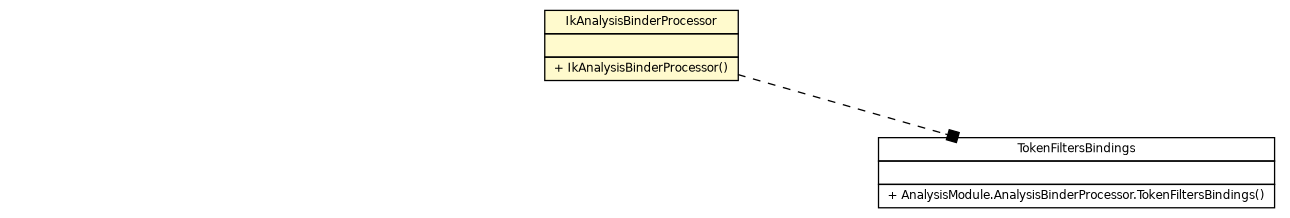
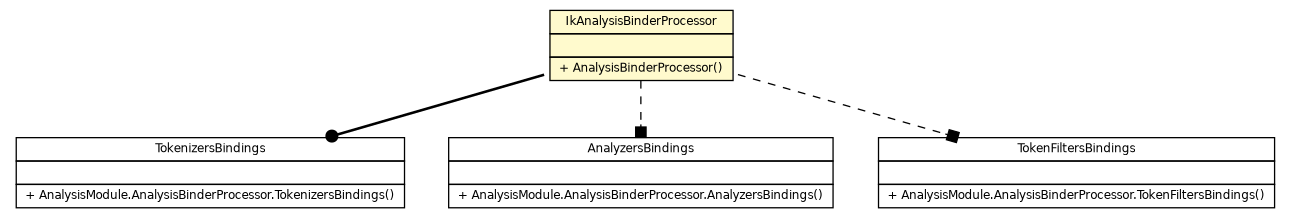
  digraph {
    node [fontcolor=black fontname=Helvetica fontsize=9.0 shape=plaintext]
    edge [arrowhead=box color=black fontcolor=black fontname=Helvetica fontsize=10.0 headport=p labelfontname=Helvetica labelfontsize=10 style=dashed tailport=p]
-   n1 [label=<<table border="0" cellborder="1" cellspacing="0" cellpadding="2" port="p" bgcolor="lemonChiffon" href="./IkAnalysisBinderProcessor.html"> 		<tr><td><table border="0" cellspacing="0" cellpadding="1"> 			<tr><td> IkAnalysisBinderProcessor </td></tr> 		</table></td></tr> 		<tr><td><table border="0" cellspacing="0" cellpadding="1"> 			<tr><td align="left">  </td></tr> 		</table></td></tr> 		<tr><td><table border="0" cellspacing="0" cellpadding="1"> 			<tr><td align="left"> + IkAnalysisBinderProcessor() </td></tr> 		</table></td></tr> 		</table>>]
+   n1 [label=<<table border="0" cellborder="1" cellspacing="0" cellpadding="2" port="p" bgcolor="lemonChiffon" href="./IkAnalysisBinderProcessor.html"> 		<tr><td><table border="0" cellspacing="0" cellpadding="1"> 			<tr><td> IkAnalysisBinderProcessor </td></tr> 		</table></td></tr> 		<tr><td><table border="0" cellspacing="0" cellpadding="1"> 			<tr><td align="left">  </td></tr> 		</table></td></tr> 		<tr><td><table border="0" cellspacing="0" cellpadding="1"> 			<tr><td align="left"> + AnalysisBinderProcessor() </td></tr> 		</table></td></tr> 		</table>>]
+   n2 [label=<<table border="0" cellborder="1" cellspacing="0" cellpadding="2" port="p" href="http://java.sun.com/j2se/1.4.2/docs/api/org/elasticsearch/index/analysis/AnalysisModule/AnalysisBinderProcessor/TokenizersBindings.html"> 		<tr><td><table border="0" cellspacing="0" cellpadding="1"> 			<tr><td> TokenizersBindings </td></tr> 		</table></td></tr> 		<tr><td><table border="0" cellspacing="0" cellpadding="1"> 			<tr><td align="left">  </td></tr> 		</table></td></tr> 		<tr><td><table border="0" cellspacing="0" cellpadding="1"> 			<tr><td align="left"> + AnalysisModule.AnalysisBinderProcessor.TokenizersBindings() </td></tr> 		</table></td></tr> 		</table>>]
+   n3 [label=<<table border="0" cellborder="1" cellspacing="0" cellpadding="2" port="p" href="http://java.sun.com/j2se/1.4.2/docs/api/org/elasticsearch/index/analysis/AnalysisModule/AnalysisBinderProcessor/AnalyzersBindings.html"> 		<tr><td><table border="0" cellspacing="0" cellpadding="1"> 			<tr><td> AnalyzersBindings </td></tr> 		</table></td></tr> 		<tr><td><table border="0" cellspacing="0" cellpadding="1"> 			<tr><td align="left">  </td></tr> 		</table></td></tr> 		<tr><td><table border="0" cellspacing="0" cellpadding="1"> 			<tr><td align="left"> + AnalysisModule.AnalysisBinderProcessor.AnalyzersBindings() </td></tr> 		</table></td></tr> 		</table>>]
    n4 [label=<<table border="0" cellborder="1" cellspacing="0" cellpadding="2" port="p" href="http://java.sun.com/j2se/1.4.2/docs/api/org/elasticsearch/index/analysis/AnalysisModule/AnalysisBinderProcessor/TokenFiltersBindings.html"> 		<tr><td><table border="0" cellspacing="0" cellpadding="1"> 			<tr><td> TokenFiltersBindings </td></tr> 		</table></td></tr> 		<tr><td><table border="0" cellspacing="0" cellpadding="1"> 			<tr><td align="left">  </td></tr> 		</table></td></tr> 		<tr><td><table border="0" cellspacing="0" cellpadding="1"> 			<tr><td align="left"> + AnalysisModule.AnalysisBinderProcessor.TokenFiltersBindings() </td></tr> 		</table></td></tr> 		</table>>]
+   n1 -> n2 [arrowhead=dot style=bold]
+   n1 -> n3
    n1 -> n4
  }
